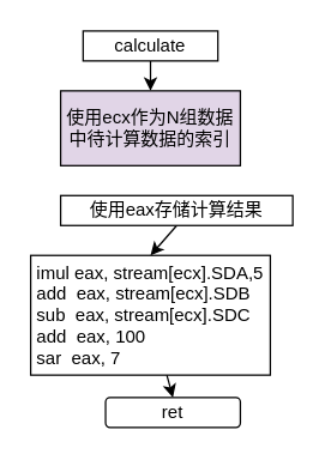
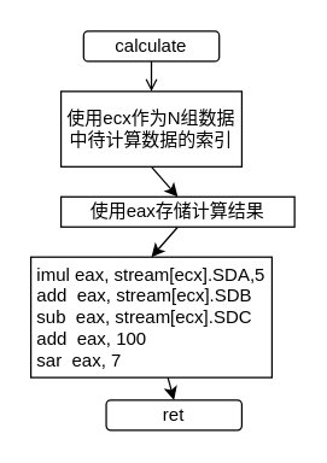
  <mxCell id="0" />
  <mxCell id="1" parent="0" />
- <mxCell id="2" style="edgeStyle=none;html=1;exitX=0.5;exitY=1;exitDx=0;exitDy=0;entryX=0.5;entryY=0;entryDx=0;entryDy=0;" parent="1" source="3" target="5" edge="1"><mxGeometry relative="1" as="geometry"><mxPoint x="100" y="110" as="targetPoint" /></mxGeometry></mxCell>
- <mxCell id="3" value="calculate" style="whiteSpace=wrap;html=1;rounded=0;" parent="1" vertex="1"><mxGeometry x="55" y="20" width="90" height="20" as="geometry" /></mxCell>
- <mxCell id="5" value="使用ecx作为N组数据中待计算数据的索引" style="rounded=0;whiteSpace=wrap;html=1;fillColor=#e1d5e7;" parent="1" vertex="1"><mxGeometry x="40" y="60" width="120" height="50" as="geometry" /></mxCell>
+ <mxCell id="2" style="edgeStyle=none;html=1;exitX=0.5;exitY=1;exitDx=0;exitDy=0;entryX=0.5;entryY=0;entryDx=0;entryDy=0;endArrow=open;" parent="1" source="3" target="5" edge="1"><mxGeometry relative="1" as="geometry"><mxPoint x="100" y="110" as="targetPoint" /></mxGeometry></mxCell>
+ <mxCell id="3" value="calculate" style="rounded=1;whiteSpace=wrap;html=1;" parent="1" vertex="1"><mxGeometry x="55" y="20" width="90" height="20" as="geometry" /></mxCell>
+ <mxCell id="4" style="edgeStyle=none;html=1;exitX=0.5;exitY=1;exitDx=0;exitDy=0;entryX=0.5;entryY=0;entryDx=0;entryDy=0;" edge="1" parent="1" source="5" target="7"><mxGeometry relative="1" as="geometry" /></mxCell>
+ <mxCell id="5" value="使用ecx作为N组数据中待计算数据的索引" style="rounded=0;whiteSpace=wrap;html=1;" parent="1" vertex="1"><mxGeometry x="40" y="60" width="120" height="50" as="geometry" /></mxCell>
  <mxCell id="6" style="edgeStyle=none;html=1;exitX=0.5;exitY=1;exitDx=0;exitDy=0;entryX=0.5;entryY=0;entryDx=0;entryDy=0;" edge="1" parent="1" source="7" target="10"><mxGeometry relative="1" as="geometry" /></mxCell>
  <mxCell id="7" value="使用eax存储计算结果" style="rounded=0;whiteSpace=wrap;html=1;" parent="1" vertex="1"><mxGeometry x="40" y="130" width="155" height="20" as="geometry" /></mxCell>
  <mxCell id="8" value="ret" style="rounded=1;whiteSpace=wrap;html=1;" parent="1" vertex="1"><mxGeometry x="70" y="265" width="90" height="20" as="geometry" /></mxCell>
  <mxCell id="9" style="edgeStyle=none;html=1;entryX=0.5;entryY=0;entryDx=0;entryDy=0;" edge="1" parent="1" source="10" target="8"><mxGeometry relative="1" as="geometry" /></mxCell>
  <mxCell id="10" value="&lt;div style=&quot;text-align: left&quot;&gt;&lt;span&gt;&#09;&lt;/span&gt;imul eax, stream[ecx].SDA,5&lt;/div&gt;&lt;div style=&quot;text-align: left&quot;&gt;&lt;span&gt;&#09;&lt;/span&gt;add&amp;nbsp; eax, stream[ecx].SDB&lt;/div&gt;&lt;div style=&quot;text-align: left&quot;&gt;&lt;span&gt;&#09;&lt;/span&gt;sub&amp;nbsp; eax, stream[ecx].SDC&lt;/div&gt;&lt;div style=&quot;text-align: left&quot;&gt;&lt;span&gt;&#09;&lt;/span&gt;add&amp;nbsp; eax, 100&lt;/div&gt;&lt;div style=&quot;text-align: left&quot;&gt;&lt;span&gt;&#09;&lt;/span&gt;sar&amp;nbsp; eax, 7&lt;/div&gt;" style="rounded=0;whiteSpace=wrap;html=1;" vertex="1" parent="1"><mxGeometry x="20" y="170" width="160" height="80" as="geometry" /></mxCell>
